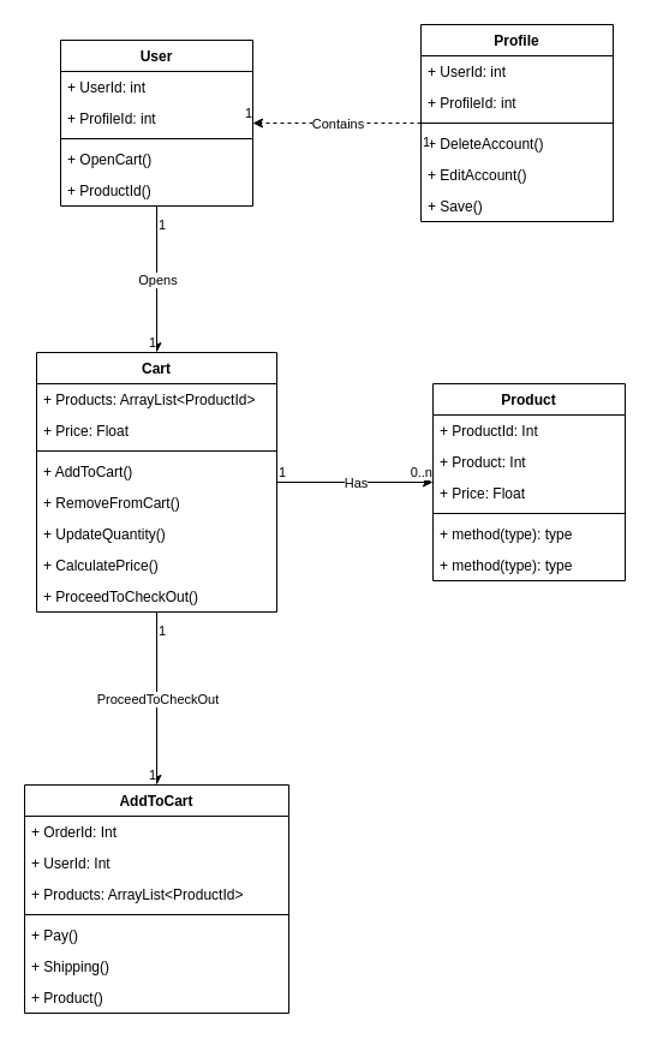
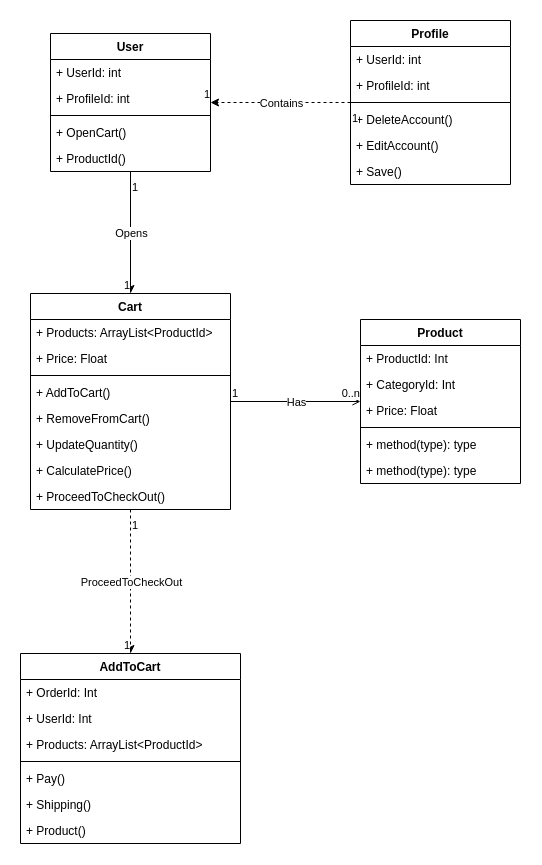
  <mxCell id="0" />
  <mxCell id="1" parent="0" />
  <mxCell id="2" value="User" style="swimlane;fontStyle=1;align=center;verticalAlign=top;childLayout=stackLayout;horizontal=1;startSize=26;horizontalStack=0;resizeParent=1;resizeParentMax=0;resizeLast=0;collapsible=1;marginBottom=0;whiteSpace=wrap;html=1;" vertex="1" parent="1"><mxGeometry x="50" y="33" width="160" height="138" as="geometry"><mxRectangle x="290" y="-270" width="70" height="30" as="alternateBounds" /></mxGeometry></mxCell>
  <mxCell id="3" value="+ UserId: int" style="text;strokeColor=none;fillColor=none;align=left;verticalAlign=top;spacingLeft=4;spacingRight=4;overflow=hidden;rotatable=0;points=[[0,0.5],[1,0.5]];portConstraint=eastwest;whiteSpace=wrap;html=1;" vertex="1" parent="2"><mxGeometry y="26" width="160" height="26" as="geometry" /></mxCell>
  <mxCell id="4" value="+ ProfileId: int" style="text;strokeColor=none;fillColor=none;align=left;verticalAlign=top;spacingLeft=4;spacingRight=4;overflow=hidden;rotatable=0;points=[[0,0.5],[1,0.5]];portConstraint=eastwest;whiteSpace=wrap;html=1;" vertex="1" parent="2"><mxGeometry y="52" width="160" height="26" as="geometry" /></mxCell>
  <mxCell id="5" value="" style="line;strokeWidth=1;fillColor=none;align=left;verticalAlign=middle;spacingTop=-1;spacingLeft=3;spacingRight=3;rotatable=0;labelPosition=right;points=[];portConstraint=eastwest;strokeColor=inherit;" vertex="1" parent="2"><mxGeometry y="78" width="160" height="8" as="geometry" /></mxCell>
  <mxCell id="6" value="+ OpenCart()" style="text;strokeColor=none;fillColor=none;align=left;verticalAlign=top;spacingLeft=4;spacingRight=4;overflow=hidden;rotatable=0;points=[[0,0.5],[1,0.5]];portConstraint=eastwest;whiteSpace=wrap;html=1;" vertex="1" parent="2"><mxGeometry y="86" width="160" height="26" as="geometry" /></mxCell>
  <mxCell id="7" value="+ ProductId()" style="text;strokeColor=none;fillColor=none;align=left;verticalAlign=top;spacingLeft=4;spacingRight=4;overflow=hidden;rotatable=0;points=[[0,0.5],[1,0.5]];portConstraint=eastwest;whiteSpace=wrap;html=1;" vertex="1" parent="2"><mxGeometry y="112" width="160" height="26" as="geometry" /></mxCell>
  <mxCell id="8" value="Product" style="swimlane;fontStyle=1;align=center;verticalAlign=top;childLayout=stackLayout;horizontal=1;startSize=26;horizontalStack=0;resizeParent=1;resizeParentMax=0;resizeLast=0;collapsible=1;marginBottom=0;whiteSpace=wrap;html=1;" vertex="1" parent="1"><mxGeometry x="360" y="319" width="160" height="164" as="geometry"><mxRectangle x="600" y="3" width="90" height="30" as="alternateBounds" /></mxGeometry></mxCell>
  <mxCell id="9" value="+ ProductId: Int" style="text;strokeColor=none;fillColor=none;align=left;verticalAlign=top;spacingLeft=4;spacingRight=4;overflow=hidden;rotatable=0;points=[[0,0.5],[1,0.5]];portConstraint=eastwest;whiteSpace=wrap;html=1;" vertex="1" parent="8"><mxGeometry y="26" width="160" height="26" as="geometry" /></mxCell>
- <mxCell id="10" value="+ Product: Int" style="text;strokeColor=none;fillColor=none;align=left;verticalAlign=top;spacingLeft=4;spacingRight=4;overflow=hidden;rotatable=0;points=[[0,0.5],[1,0.5]];portConstraint=eastwest;whiteSpace=wrap;html=1;" vertex="1" parent="8"><mxGeometry y="52" width="160" height="26" as="geometry" /></mxCell>
+ <mxCell id="10" value="+ CategoryId: Int" style="text;strokeColor=none;fillColor=none;align=left;verticalAlign=top;spacingLeft=4;spacingRight=4;overflow=hidden;rotatable=0;points=[[0,0.5],[1,0.5]];portConstraint=eastwest;whiteSpace=wrap;html=1;" vertex="1" parent="8"><mxGeometry y="52" width="160" height="26" as="geometry" /></mxCell>
  <mxCell id="11" value="+ Price: Float" style="text;strokeColor=none;fillColor=none;align=left;verticalAlign=top;spacingLeft=4;spacingRight=4;overflow=hidden;rotatable=0;points=[[0,0.5],[1,0.5]];portConstraint=eastwest;whiteSpace=wrap;html=1;" vertex="1" parent="8"><mxGeometry y="78" width="160" height="26" as="geometry" /></mxCell>
  <mxCell id="12" value="" style="line;strokeWidth=1;fillColor=none;align=left;verticalAlign=middle;spacingTop=-1;spacingLeft=3;spacingRight=3;rotatable=0;labelPosition=right;points=[];portConstraint=eastwest;strokeColor=inherit;" vertex="1" parent="8"><mxGeometry y="104" width="160" height="8" as="geometry" /></mxCell>
  <mxCell id="13" value="+ method(type): type" style="text;strokeColor=none;fillColor=none;align=left;verticalAlign=top;spacingLeft=4;spacingRight=4;overflow=hidden;rotatable=0;points=[[0,0.5],[1,0.5]];portConstraint=eastwest;whiteSpace=wrap;html=1;" vertex="1" parent="8"><mxGeometry y="112" width="160" height="26" as="geometry" /></mxCell>
  <mxCell id="14" value="+ method(type): type" style="text;strokeColor=none;fillColor=none;align=left;verticalAlign=top;spacingLeft=4;spacingRight=4;overflow=hidden;rotatable=0;points=[[0,0.5],[1,0.5]];portConstraint=eastwest;whiteSpace=wrap;html=1;" vertex="1" parent="8"><mxGeometry y="138" width="160" height="26" as="geometry" /></mxCell>
  <mxCell id="15" value="Cart" style="swimlane;fontStyle=1;align=center;verticalAlign=top;childLayout=stackLayout;horizontal=1;startSize=26;horizontalStack=0;resizeParent=1;resizeParentMax=0;resizeLast=0;collapsible=1;marginBottom=0;whiteSpace=wrap;html=1;" vertex="1" parent="1"><mxGeometry x="30" y="293" width="200" height="216" as="geometry"><mxRectangle x="270" y="-10" width="60" height="30" as="alternateBounds" /></mxGeometry></mxCell>
  <mxCell id="16" value="+ Products: ArrayList&amp;lt;ProductId&amp;gt;" style="text;strokeColor=none;fillColor=none;align=left;verticalAlign=top;spacingLeft=4;spacingRight=4;overflow=hidden;rotatable=0;points=[[0,0.5],[1,0.5]];portConstraint=eastwest;whiteSpace=wrap;html=1;" vertex="1" parent="15"><mxGeometry y="26" width="200" height="26" as="geometry" /></mxCell>
  <mxCell id="17" value="+ Price: Float" style="text;strokeColor=none;fillColor=none;align=left;verticalAlign=top;spacingLeft=4;spacingRight=4;overflow=hidden;rotatable=0;points=[[0,0.5],[1,0.5]];portConstraint=eastwest;whiteSpace=wrap;html=1;" vertex="1" parent="15"><mxGeometry y="52" width="200" height="26" as="geometry" /></mxCell>
  <mxCell id="18" value="" style="line;strokeWidth=1;fillColor=none;align=left;verticalAlign=middle;spacingTop=-1;spacingLeft=3;spacingRight=3;rotatable=0;labelPosition=right;points=[];portConstraint=eastwest;strokeColor=inherit;" vertex="1" parent="15"><mxGeometry y="78" width="200" height="8" as="geometry" /></mxCell>
  <mxCell id="19" value="+ AddToCart()" style="text;strokeColor=none;fillColor=none;align=left;verticalAlign=top;spacingLeft=4;spacingRight=4;overflow=hidden;rotatable=0;points=[[0,0.5],[1,0.5]];portConstraint=eastwest;whiteSpace=wrap;html=1;" vertex="1" parent="15"><mxGeometry y="86" width="200" height="26" as="geometry" /></mxCell>
  <mxCell id="20" value="+ RemoveFromCart()" style="text;strokeColor=none;fillColor=none;align=left;verticalAlign=top;spacingLeft=4;spacingRight=4;overflow=hidden;rotatable=0;points=[[0,0.5],[1,0.5]];portConstraint=eastwest;whiteSpace=wrap;html=1;" vertex="1" parent="15"><mxGeometry y="112" width="200" height="26" as="geometry" /></mxCell>
  <mxCell id="21" value="+ UpdateQuantity()" style="text;strokeColor=none;fillColor=none;align=left;verticalAlign=top;spacingLeft=4;spacingRight=4;overflow=hidden;rotatable=0;points=[[0,0.5],[1,0.5]];portConstraint=eastwest;whiteSpace=wrap;html=1;" vertex="1" parent="15"><mxGeometry y="138" width="200" height="26" as="geometry" /></mxCell>
  <mxCell id="22" value="+ CalculatePrice()" style="text;strokeColor=none;fillColor=none;align=left;verticalAlign=top;spacingLeft=4;spacingRight=4;overflow=hidden;rotatable=0;points=[[0,0.5],[1,0.5]];portConstraint=eastwest;whiteSpace=wrap;html=1;" vertex="1" parent="15"><mxGeometry y="164" width="200" height="26" as="geometry" /></mxCell>
  <mxCell id="23" value="+ ProceedToCheckOut()" style="text;strokeColor=none;fillColor=none;align=left;verticalAlign=top;spacingLeft=4;spacingRight=4;overflow=hidden;rotatable=0;points=[[0,0.5],[1,0.5]];portConstraint=eastwest;whiteSpace=wrap;html=1;" vertex="1" parent="15"><mxGeometry y="190" width="200" height="26" as="geometry" /></mxCell>
- <mxCell id="24" value="" style="endArrow=classic;html=1;rounded=0;exitX=1;exitY=0.5;exitDx=0;exitDy=0;entryX=0;entryY=0.5;entryDx=0;entryDy=0;" edge="1" parent="1" source="15" target="8"><mxGeometry relative="1" as="geometry"><mxPoint x="310" y="213" as="sourcePoint" /><mxPoint x="470" y="213" as="targetPoint" /></mxGeometry></mxCell>
+ <mxCell id="24" value="" style="endArrow=open;html=1;rounded=0;exitX=1;exitY=0.5;exitDx=0;exitDy=0;entryX=0;entryY=0.5;entryDx=0;entryDy=0;" edge="1" parent="1" source="15" target="8"><mxGeometry relative="1" as="geometry"><mxPoint x="310" y="213" as="sourcePoint" /><mxPoint x="470" y="213" as="targetPoint" /></mxGeometry></mxCell>
  <mxCell id="25" value="Has" style="edgeLabel;resizable=0;html=1;align=center;verticalAlign=middle;" connectable="0" vertex="1" parent="24"><mxGeometry relative="1" as="geometry" /></mxCell>
  <mxCell id="26" value="1" style="edgeLabel;resizable=0;html=1;align=left;verticalAlign=bottom;" connectable="0" vertex="1" parent="24"><mxGeometry x="-1" relative="1" as="geometry" /></mxCell>
  <mxCell id="27" value="0..n" style="edgeLabel;resizable=0;html=1;align=right;verticalAlign=bottom;" connectable="0" vertex="1" parent="24"><mxGeometry x="1" relative="1" as="geometry" /></mxCell>
- <mxCell id="28" value="" style="endArrow=classic;html=1;rounded=0;entryX=0.5;entryY=0;entryDx=0;entryDy=0;exitX=0.5;exitY=1;exitDx=0;exitDy=0;" edge="1" parent="1" source="15" target="32"><mxGeometry relative="1" as="geometry"><mxPoint x="60" y="383" as="sourcePoint" /><mxPoint x="340" y="516" as="targetPoint" /></mxGeometry></mxCell>
+ <mxCell id="28" value="" style="endArrow=classic;html=1;rounded=0;entryX=0.5;entryY=0;entryDx=0;entryDy=0;exitX=0.5;exitY=1;exitDx=0;exitDy=0;dashed=1;" edge="1" parent="1" source="15" target="32"><mxGeometry relative="1" as="geometry"><mxPoint x="60" y="383" as="sourcePoint" /><mxPoint x="340" y="516" as="targetPoint" /></mxGeometry></mxCell>
  <mxCell id="29" value="ProceedToCheckOut" style="edgeLabel;resizable=0;html=1;align=center;verticalAlign=middle;" connectable="0" vertex="1" parent="28"><mxGeometry relative="1" as="geometry" /></mxCell>
  <mxCell id="30" value="1" style="edgeLabel;resizable=0;html=1;align=left;verticalAlign=bottom;" connectable="0" vertex="1" parent="28"><mxGeometry x="-1" relative="1" as="geometry"><mxPoint y="24" as="offset" /></mxGeometry></mxCell>
  <mxCell id="31" value="1" style="edgeLabel;resizable=0;html=1;align=right;verticalAlign=bottom;" connectable="0" vertex="1" parent="28"><mxGeometry x="1" relative="1" as="geometry" /></mxCell>
  <mxCell id="32" value="AddToCart" style="swimlane;fontStyle=1;align=center;verticalAlign=top;childLayout=stackLayout;horizontal=1;startSize=26;horizontalStack=0;resizeParent=1;resizeParentMax=0;resizeLast=0;collapsible=1;marginBottom=0;whiteSpace=wrap;html=1;" vertex="1" parent="1"><mxGeometry x="20" y="653" width="220" height="190" as="geometry" /></mxCell>
  <mxCell id="33" value="+ OrderId: Int" style="text;strokeColor=none;fillColor=none;align=left;verticalAlign=top;spacingLeft=4;spacingRight=4;overflow=hidden;rotatable=0;points=[[0,0.5],[1,0.5]];portConstraint=eastwest;whiteSpace=wrap;html=1;" vertex="1" parent="32"><mxGeometry y="26" width="220" height="26" as="geometry" /></mxCell>
  <mxCell id="34" value="+ UserId: Int" style="text;strokeColor=none;fillColor=none;align=left;verticalAlign=top;spacingLeft=4;spacingRight=4;overflow=hidden;rotatable=0;points=[[0,0.5],[1,0.5]];portConstraint=eastwest;whiteSpace=wrap;html=1;" vertex="1" parent="32"><mxGeometry y="52" width="220" height="26" as="geometry" /></mxCell>
  <mxCell id="35" value="+ Products: ArrayList&amp;lt;ProductId&amp;gt;" style="text;strokeColor=none;fillColor=none;align=left;verticalAlign=top;spacingLeft=4;spacingRight=4;overflow=hidden;rotatable=0;points=[[0,0.5],[1,0.5]];portConstraint=eastwest;whiteSpace=wrap;html=1;" vertex="1" parent="32"><mxGeometry y="78" width="220" height="26" as="geometry" /></mxCell>
  <mxCell id="36" value="" style="line;strokeWidth=1;fillColor=none;align=left;verticalAlign=middle;spacingTop=-1;spacingLeft=3;spacingRight=3;rotatable=0;labelPosition=right;points=[];portConstraint=eastwest;strokeColor=inherit;" vertex="1" parent="32"><mxGeometry y="104" width="220" height="8" as="geometry" /></mxCell>
  <mxCell id="37" value="+ Pay()" style="text;strokeColor=none;fillColor=none;align=left;verticalAlign=top;spacingLeft=4;spacingRight=4;overflow=hidden;rotatable=0;points=[[0,0.5],[1,0.5]];portConstraint=eastwest;whiteSpace=wrap;html=1;" vertex="1" parent="32"><mxGeometry y="112" width="220" height="26" as="geometry" /></mxCell>
  <mxCell id="38" value="+ Shipping()" style="text;strokeColor=none;fillColor=none;align=left;verticalAlign=top;spacingLeft=4;spacingRight=4;overflow=hidden;rotatable=0;points=[[0,0.5],[1,0.5]];portConstraint=eastwest;whiteSpace=wrap;html=1;" vertex="1" parent="32"><mxGeometry y="138" width="220" height="26" as="geometry" /></mxCell>
  <mxCell id="39" value="+ Product()" style="text;strokeColor=none;fillColor=none;align=left;verticalAlign=top;spacingLeft=4;spacingRight=4;overflow=hidden;rotatable=0;points=[[0,0.5],[1,0.5]];portConstraint=eastwest;whiteSpace=wrap;html=1;" vertex="1" parent="32"><mxGeometry y="164" width="220" height="26" as="geometry" /></mxCell>
  <mxCell id="40" value="" style="endArrow=classic;html=1;rounded=0;entryX=0.5;entryY=0;entryDx=0;entryDy=0;exitX=0.5;exitY=1;exitDx=0;exitDy=0;" edge="1" parent="1" source="2" target="15"><mxGeometry relative="1" as="geometry"><mxPoint x="140" y="133" as="sourcePoint" /><mxPoint x="290" y="303" as="targetPoint" /></mxGeometry></mxCell>
  <mxCell id="41" value="Opens" style="edgeLabel;resizable=0;html=1;align=center;verticalAlign=middle;" connectable="0" vertex="1" parent="40"><mxGeometry relative="1" as="geometry" /></mxCell>
  <mxCell id="42" value="1" style="edgeLabel;resizable=0;html=1;align=left;verticalAlign=bottom;" connectable="0" vertex="1" parent="40"><mxGeometry x="-1" relative="1" as="geometry"><mxPoint y="24" as="offset" /></mxGeometry></mxCell>
  <mxCell id="43" value="1" style="edgeLabel;resizable=0;html=1;align=right;verticalAlign=bottom;" connectable="0" vertex="1" parent="40"><mxGeometry x="1" relative="1" as="geometry" /></mxCell>
  <mxCell id="44" value="Profile" style="swimlane;fontStyle=1;align=center;verticalAlign=top;childLayout=stackLayout;horizontal=1;startSize=26;horizontalStack=0;resizeParent=1;resizeParentMax=0;resizeLast=0;collapsible=1;marginBottom=0;whiteSpace=wrap;html=1;" vertex="1" parent="1"><mxGeometry x="350" y="20" width="160" height="164" as="geometry"><mxRectangle x="560" y="-283" width="70" height="30" as="alternateBounds" /></mxGeometry></mxCell>
  <mxCell id="45" value="+ UserId: int" style="text;strokeColor=none;fillColor=none;align=left;verticalAlign=top;spacingLeft=4;spacingRight=4;overflow=hidden;rotatable=0;points=[[0,0.5],[1,0.5]];portConstraint=eastwest;whiteSpace=wrap;html=1;" vertex="1" parent="44"><mxGeometry y="26" width="160" height="26" as="geometry" /></mxCell>
  <mxCell id="46" value="+ ProfileId: int" style="text;strokeColor=none;fillColor=none;align=left;verticalAlign=top;spacingLeft=4;spacingRight=4;overflow=hidden;rotatable=0;points=[[0,0.5],[1,0.5]];portConstraint=eastwest;whiteSpace=wrap;html=1;" vertex="1" parent="44"><mxGeometry y="52" width="160" height="26" as="geometry" /></mxCell>
  <mxCell id="47" value="" style="line;strokeWidth=1;fillColor=none;align=left;verticalAlign=middle;spacingTop=-1;spacingLeft=3;spacingRight=3;rotatable=0;labelPosition=right;points=[];portConstraint=eastwest;strokeColor=inherit;" vertex="1" parent="44"><mxGeometry y="78" width="160" height="8" as="geometry" /></mxCell>
  <mxCell id="48" value="+ DeleteAccount()" style="text;strokeColor=none;fillColor=none;align=left;verticalAlign=top;spacingLeft=4;spacingRight=4;overflow=hidden;rotatable=0;points=[[0,0.5],[1,0.5]];portConstraint=eastwest;whiteSpace=wrap;html=1;" vertex="1" parent="44"><mxGeometry y="86" width="160" height="26" as="geometry" /></mxCell>
  <mxCell id="49" value="+ EditAccount()" style="text;strokeColor=none;fillColor=none;align=left;verticalAlign=top;spacingLeft=4;spacingRight=4;overflow=hidden;rotatable=0;points=[[0,0.5],[1,0.5]];portConstraint=eastwest;whiteSpace=wrap;html=1;" vertex="1" parent="44"><mxGeometry y="112" width="160" height="26" as="geometry" /></mxCell>
  <mxCell id="50" value="+ Save()" style="text;strokeColor=none;fillColor=none;align=left;verticalAlign=top;spacingLeft=4;spacingRight=4;overflow=hidden;rotatable=0;points=[[0,0.5],[1,0.5]];portConstraint=eastwest;whiteSpace=wrap;html=1;" vertex="1" parent="44"><mxGeometry y="138" width="160" height="26" as="geometry" /></mxCell>
  <mxCell id="51" value="" style="endArrow=classic;html=1;rounded=0;entryX=1;entryY=0.5;entryDx=0;entryDy=0;exitX=0;exitY=0.5;exitDx=0;exitDy=0;dashed=1;" edge="1" parent="1" source="44" target="2"><mxGeometry relative="1" as="geometry"><mxPoint x="240" y="83" as="sourcePoint" /><mxPoint x="270" y="315" as="targetPoint" /></mxGeometry></mxCell>
  <mxCell id="52" value="Contains" style="edgeLabel;resizable=0;html=1;align=center;verticalAlign=middle;" connectable="0" vertex="1" parent="51"><mxGeometry relative="1" as="geometry" /></mxCell>
  <mxCell id="53" value="1" style="edgeLabel;resizable=0;html=1;align=left;verticalAlign=bottom;" connectable="0" vertex="1" parent="51"><mxGeometry x="-1" relative="1" as="geometry"><mxPoint y="24" as="offset" /></mxGeometry></mxCell>
  <mxCell id="54" value="1" style="edgeLabel;resizable=0;html=1;align=right;verticalAlign=bottom;" connectable="0" vertex="1" parent="51"><mxGeometry x="1" relative="1" as="geometry" /></mxCell>
